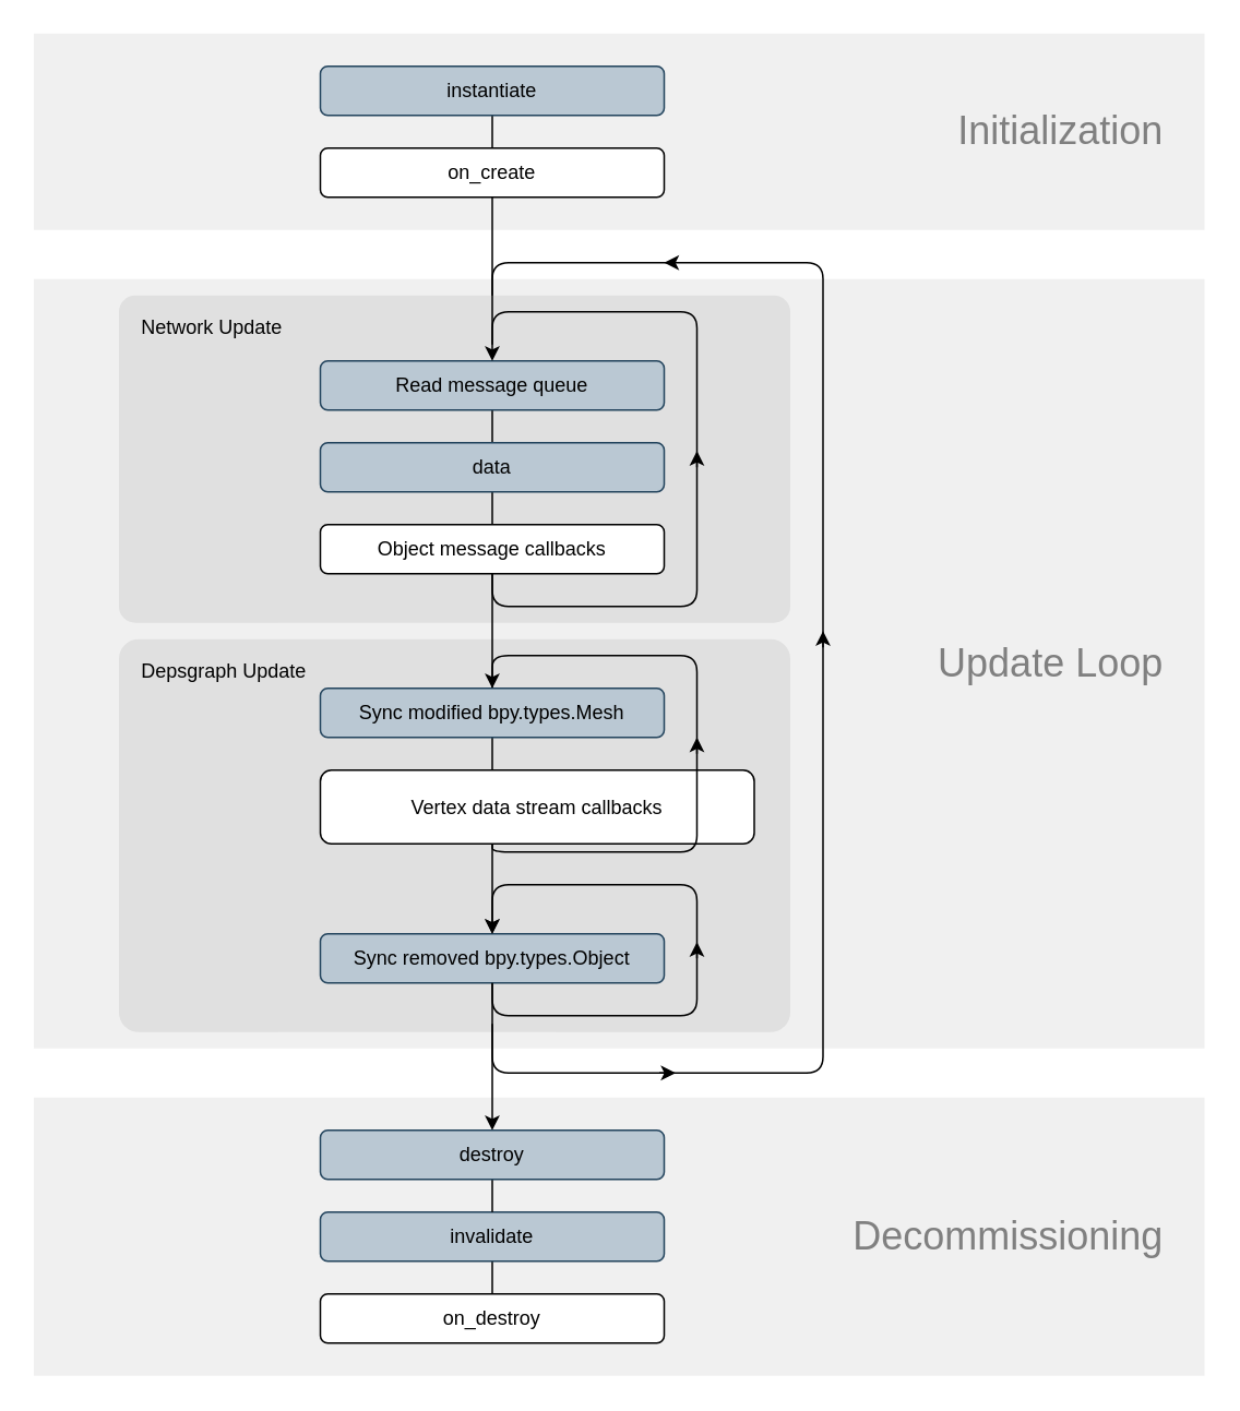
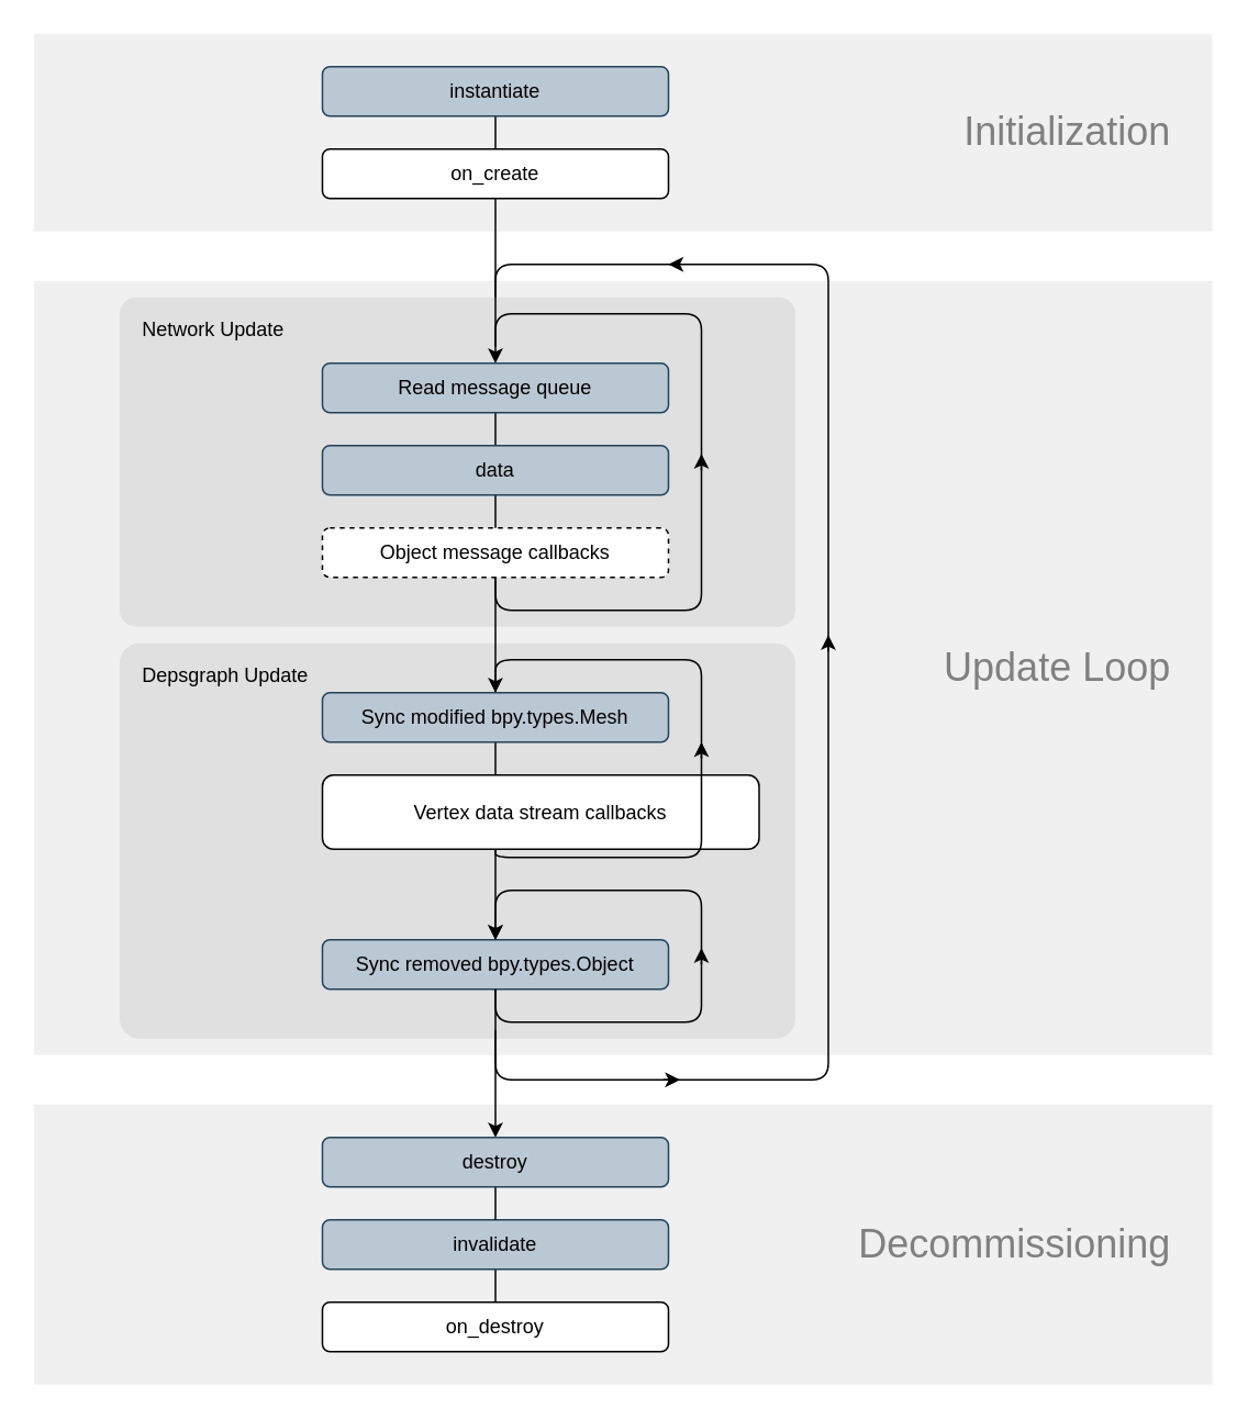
  <mxCell id="0" />
  <mxCell id="1" parent="0" />
  <mxCell id="2" value="Update Loop" style="verticalLabelPosition=middle;verticalAlign=middle;html=1;shape=mxgraph.basic.rect;fillColor2=none;strokeWidth=1;size=20;indent=5;fontSize=24;align=right;labelPosition=center;fontColor=#808080;fillColor=#F0F0F0;strokeColor=none;spacingRight=24;" vertex="1" parent="1"><mxGeometry x="20" y="170" width="715" height="470" as="geometry" /></mxCell>
  <mxCell id="3" value="Network Update" style="rounded=1;whiteSpace=wrap;html=1;fillColor=#E0E0E0;strokeColor=none;labelPosition=center;verticalLabelPosition=middle;align=left;verticalAlign=top;spacingLeft=12;spacingTop=6;arcSize=5;" vertex="1" parent="1"><mxGeometry x="72" y="180" width="410" height="200" as="geometry" /></mxCell>
  <mxCell id="4" value="Depsgraph Update" style="rounded=1;whiteSpace=wrap;html=1;fillColor=#E0E0E0;strokeColor=none;labelPosition=center;verticalLabelPosition=middle;align=left;verticalAlign=top;spacingLeft=12;spacingTop=6;arcSize=5;" vertex="1" parent="1"><mxGeometry x="72" y="390" width="410" height="240" as="geometry" /></mxCell>
  <mxCell id="5" value="Decommissioning" style="verticalLabelPosition=middle;verticalAlign=middle;html=1;shape=mxgraph.basic.rect;fillColor2=none;strokeWidth=1;size=20;indent=5;fontSize=24;align=right;labelPosition=center;fontColor=#808080;fillColor=#F0F0F0;strokeColor=none;spacingRight=24;" vertex="1" parent="1"><mxGeometry x="20" y="670" width="715" height="170" as="geometry" /></mxCell>
  <mxCell id="6" style="edgeStyle=orthogonalEdgeStyle;rounded=0;orthogonalLoop=1;jettySize=auto;html=1;entryX=0.5;entryY=0;entryDx=0;entryDy=0;" edge="1" parent="1" source="7" target="14"><mxGeometry relative="1" as="geometry" /></mxCell>
  <mxCell id="7" value="Sync removed bpy.types.Object" style="rounded=1;whiteSpace=wrap;html=1;fillColor=#bac8d3;strokeColor=#23445d;" vertex="1" parent="1"><mxGeometry x="195" y="570" width="210" height="30" as="geometry" /></mxCell>
  <mxCell id="8" style="edgeStyle=orthogonalEdgeStyle;orthogonalLoop=1;jettySize=auto;html=1;entryX=0.5;entryY=0;entryDx=0;entryDy=0;startArrow=none;startFill=0;strokeColor=#000000;fontSize=24;rounded=1;jumpStyle=none;comic=0;shadow=0;" edge="1" parent="1" target="7"><mxGeometry relative="1" as="geometry"><Array as="points"><mxPoint x="300" y="440" /></Array><mxPoint x="300" y="530" as="sourcePoint" /></mxGeometry></mxCell>
  <mxCell id="9" style="edgeStyle=orthogonalEdgeStyle;curved=1;orthogonalLoop=1;jettySize=auto;html=1;exitX=0.5;exitY=1;exitDx=0;exitDy=0;startArrow=none;startFill=0;strokeColor=#000000;fontSize=24;" edge="1" parent="1"><mxGeometry relative="1" as="geometry"><mxPoint x="300" y="600" as="sourcePoint" /><mxPoint x="300" y="600" as="targetPoint" /></mxGeometry></mxCell>
  <mxCell id="10" style="edgeStyle=orthogonalEdgeStyle;curved=1;orthogonalLoop=1;jettySize=auto;html=1;exitX=0.5;exitY=1;exitDx=0;exitDy=0;startArrow=none;startFill=0;strokeColor=#000000;fontSize=24;" edge="1" parent="1"><mxGeometry relative="1" as="geometry"><mxPoint x="300" y="70" as="sourcePoint" /><mxPoint x="300" y="70" as="targetPoint" /></mxGeometry></mxCell>
  <mxCell id="11" style="edgeStyle=orthogonalEdgeStyle;rounded=0;orthogonalLoop=1;jettySize=auto;html=1;entryX=0.5;entryY=0;entryDx=0;entryDy=0;endArrow=none;endFill=0;" edge="1" parent="1" source="12" target="16"><mxGeometry relative="1" as="geometry" /></mxCell>
  <mxCell id="12" value="invalidate" style="rounded=1;whiteSpace=wrap;html=1;fillColor=#bac8d3;strokeColor=#23445d;" vertex="1" parent="1"><mxGeometry x="195" y="740" width="210" height="30" as="geometry" /></mxCell>
  <mxCell id="13" style="edgeStyle=orthogonalEdgeStyle;rounded=0;orthogonalLoop=1;jettySize=auto;html=1;endArrow=none;endFill=0;" edge="1" parent="1" source="14" target="12"><mxGeometry relative="1" as="geometry" /></mxCell>
  <mxCell id="14" value="destroy" style="rounded=1;whiteSpace=wrap;html=1;fillColor=#bac8d3;strokeColor=#23445d;" vertex="1" parent="1"><mxGeometry x="195" y="690" width="210" height="30" as="geometry" /></mxCell>
  <mxCell id="15" value="Initialization" style="verticalLabelPosition=middle;verticalAlign=middle;html=1;shape=mxgraph.basic.rect;fillColor2=none;strokeWidth=1;size=20;indent=5;fontSize=24;align=right;labelPosition=center;fontColor=#808080;fillColor=#F0F0F0;strokeColor=none;spacingRight=24;" vertex="1" parent="1"><mxGeometry x="20" y="20" width="715" height="120" as="geometry" /></mxCell>
  <mxCell id="16" value="on_destroy" style="rounded=1;whiteSpace=wrap;html=1;" vertex="1" parent="1"><mxGeometry x="195" y="790" width="210" height="30" as="geometry" /></mxCell>
  <mxCell id="17" style="edgeStyle=orthogonalEdgeStyle;rounded=0;orthogonalLoop=1;jettySize=auto;html=1;endArrow=none;endFill=0;" edge="1" parent="1" source="18"><mxGeometry relative="1" as="geometry"><mxPoint x="300" y="420" as="targetPoint" /></mxGeometry></mxCell>
- <mxCell id="18" value="Object message callbacks" style="rounded=1;whiteSpace=wrap;html=1;" vertex="1" parent="1"><mxGeometry x="195" y="320" width="210" height="30" as="geometry" /></mxCell>
+ <mxCell id="18" value="Object message callbacks" style="rounded=1;whiteSpace=wrap;html=1;dashed=1;" vertex="1" parent="1"><mxGeometry x="195" y="320" width="210" height="30" as="geometry" /></mxCell>
  <mxCell id="19" style="edgeStyle=orthogonalEdgeStyle;rounded=0;comic=0;jumpStyle=none;orthogonalLoop=1;jettySize=auto;html=1;entryX=0.5;entryY=0;entryDx=0;entryDy=0;shadow=0;startArrow=none;startFill=0;strokeColor=#000000;fontSize=24;endArrow=none;endFill=0;" edge="1" parent="1" source="20" target="18"><mxGeometry relative="1" as="geometry" /></mxCell>
  <mxCell id="20" value="Read message queue" style="rounded=1;whiteSpace=wrap;html=1;fillColor=#bac8d3;strokeColor=#23445d;" vertex="1" parent="1"><mxGeometry x="195" y="220" width="210" height="30" as="geometry" /></mxCell>
  <mxCell id="21" style="edgeStyle=orthogonalEdgeStyle;orthogonalLoop=1;jettySize=auto;html=1;entryX=0.5;entryY=0;entryDx=0;entryDy=0;startArrow=none;startFill=0;strokeColor=#000000;fontSize=24;rounded=1;jumpStyle=none;comic=0;shadow=0;" edge="1" parent="1" source="18" target="20"><mxGeometry relative="1" as="geometry"><Array as="points"><mxPoint x="300" y="370" /><mxPoint x="425" y="370" /><mxPoint x="425" y="190" /><mxPoint x="300" y="190" /></Array></mxGeometry></mxCell>
  <mxCell id="22" style="edgeStyle=orthogonalEdgeStyle;curved=1;orthogonalLoop=1;jettySize=auto;html=1;exitX=0.5;exitY=1;exitDx=0;exitDy=0;startArrow=none;startFill=0;strokeColor=#000000;fontSize=24;" edge="1" parent="1" source="18" target="18"><mxGeometry relative="1" as="geometry" /></mxCell>
  <mxCell id="23" value="data" style="rounded=1;whiteSpace=wrap;html=1;fillColor=#bac8d3;strokeColor=#23445d;" vertex="1" parent="1"><mxGeometry x="195" y="270" width="210" height="30" as="geometry" /></mxCell>
  <mxCell id="24" style="edgeStyle=orthogonalEdgeStyle;rounded=0;orthogonalLoop=1;jettySize=auto;html=1;entryX=0.5;entryY=0;entryDx=0;entryDy=0;endArrow=none;endFill=0;" edge="1" parent="1" source="25" target="27"><mxGeometry relative="1" as="geometry" /></mxCell>
  <mxCell id="25" value="instantiate" style="rounded=1;whiteSpace=wrap;html=1;fillColor=#bac8d3;strokeColor=#23445d;" vertex="1" parent="1"><mxGeometry x="195" y="40" width="210" height="30" as="geometry" /></mxCell>
  <mxCell id="26" style="edgeStyle=orthogonalEdgeStyle;rounded=0;orthogonalLoop=1;jettySize=auto;html=1;endArrow=none;endFill=0;" edge="1" parent="1" source="27"><mxGeometry relative="1" as="geometry"><mxPoint x="300" y="210" as="targetPoint" /></mxGeometry></mxCell>
  <mxCell id="27" value="on_create" style="rounded=1;whiteSpace=wrap;html=1;" vertex="1" parent="1"><mxGeometry x="195" y="90" width="210" height="30" as="geometry" /></mxCell>
  <mxCell id="28" style="edgeStyle=orthogonalEdgeStyle;orthogonalLoop=1;jettySize=auto;html=1;startArrow=none;startFill=0;strokeColor=#000000;fontSize=24;rounded=1;jumpStyle=none;comic=0;shadow=0;entryX=0.5;entryY=0;entryDx=0;entryDy=0;" edge="1" parent="1" target="7"><mxGeometry relative="1" as="geometry"><Array as="points"><mxPoint x="300" y="620" /><mxPoint x="425" y="620" /><mxPoint x="425" y="540" /><mxPoint x="300" y="540" /></Array><mxPoint x="300" y="600" as="sourcePoint" /><mxPoint x="277" y="530" as="targetPoint" /></mxGeometry></mxCell>
  <mxCell id="29" value="" style="endArrow=classic;html=1;" edge="1" parent="1"><mxGeometry width="50" height="50" relative="1" as="geometry"><mxPoint x="425" y="585" as="sourcePoint" /><mxPoint x="425" y="575" as="targetPoint" /></mxGeometry></mxCell>
  <mxCell id="30" value="" style="endArrow=classic;html=1;" edge="1" parent="1"><mxGeometry width="50" height="50" relative="1" as="geometry"><mxPoint x="425" y="285" as="sourcePoint" /><mxPoint x="425" y="275" as="targetPoint" /></mxGeometry></mxCell>
  <mxCell id="31" value="Vertex data stream callbacks" style="rounded=1;whiteSpace=wrap;html=1;" vertex="1" parent="1"><mxGeometry x="195" y="470" width="265" height="45" as="geometry" /></mxCell>
  <mxCell id="32" value="Sync modified bpy.types.Mesh" style="rounded=1;whiteSpace=wrap;html=1;fillColor=#bac8d3;strokeColor=#23445d;" vertex="1" parent="1"><mxGeometry x="195" y="420" width="210" height="30" as="geometry" /></mxCell>
  <mxCell id="33" style="edgeStyle=orthogonalEdgeStyle;orthogonalLoop=1;jettySize=auto;html=1;entryX=0.5;entryY=0;entryDx=0;entryDy=0;startArrow=none;startFill=0;strokeColor=#000000;fontSize=24;rounded=1;jumpStyle=none;comic=0;shadow=0;" edge="1" parent="1" source="31" target="32"><mxGeometry relative="1" as="geometry"><Array as="points"><mxPoint x="300" y="520" /><mxPoint x="425" y="520" /><mxPoint x="425" y="400" /><mxPoint x="300" y="400" /></Array></mxGeometry></mxCell>
  <mxCell id="34" value="" style="endArrow=classic;html=1;" edge="1" parent="1"><mxGeometry width="50" height="50" relative="1" as="geometry"><mxPoint x="425" y="460" as="sourcePoint" /><mxPoint x="425" y="450" as="targetPoint" /></mxGeometry></mxCell>
  <mxCell id="35" value="" style="endArrow=none;html=1;endFill=0;" edge="1" parent="1"><mxGeometry width="50" height="50" relative="1" as="geometry"><mxPoint x="300" y="625" as="sourcePoint" /><mxPoint x="300" y="180" as="targetPoint" /><Array as="points"><mxPoint x="300" y="655" /><mxPoint x="502" y="655" /><mxPoint x="502" y="160" /><mxPoint x="300" y="160" /></Array></mxGeometry></mxCell>
  <mxCell id="36" value="" style="endArrow=classic;html=1;" edge="1" parent="1"><mxGeometry width="50" height="50" relative="1" as="geometry"><mxPoint x="502" y="395" as="sourcePoint" /><mxPoint x="502" y="385" as="targetPoint" /></mxGeometry></mxCell>
  <mxCell id="37" value="" style="endArrow=classic;html=1;" edge="1" parent="1"><mxGeometry width="50" height="50" relative="1" as="geometry"><mxPoint x="402" y="655" as="sourcePoint" /><mxPoint x="412" y="655" as="targetPoint" /></mxGeometry></mxCell>
  <mxCell id="38" value="" style="endArrow=classic;html=1;" edge="1" parent="1"><mxGeometry width="50" height="50" relative="1" as="geometry"><mxPoint x="412" y="160" as="sourcePoint" /><mxPoint x="405" y="160" as="targetPoint" /></mxGeometry></mxCell>
